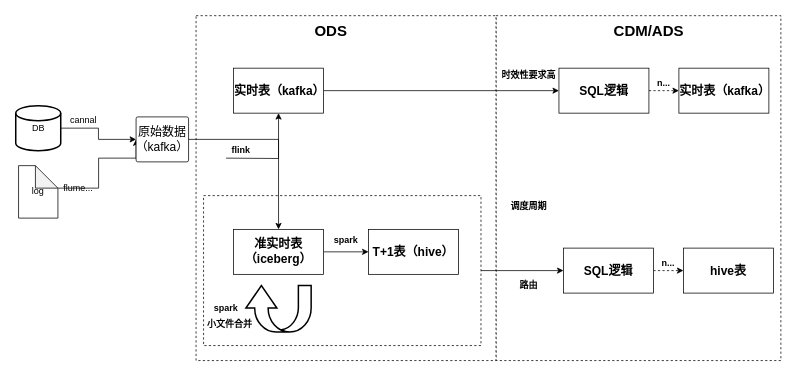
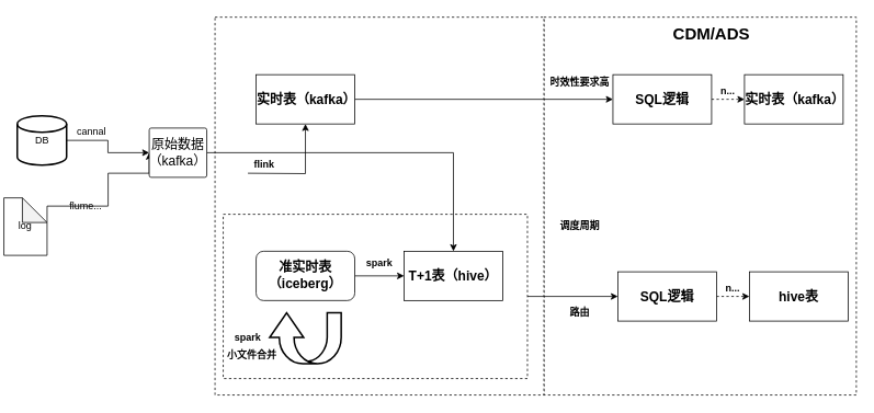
  <mxCell id="0" />
  <mxCell id="1" parent="0" />
  <mxCell id="2" value="" style="rounded=0;whiteSpace=wrap;html=1;dashed=1;" diagramCategory="general" diagramName="Rectangle" vertex="1" parent="1"><mxGeometry x="661" y="20" width="380" height="460" as="geometry" /></mxCell>
  <mxCell id="3" value="" style="rounded=0;whiteSpace=wrap;html=1;dashed=1;" diagramCategory="general" diagramName="Rectangle" vertex="1" parent="1"><mxGeometry x="261" y="20" width="400" height="460" as="geometry" /></mxCell>
  <mxCell id="4" style="edgeStyle=orthogonalEdgeStyle;rounded=0;orthogonalLoop=1;jettySize=auto;html=1;exitX=1;exitY=0.5;exitDx=0;exitDy=0;entryX=0;entryY=0.5;entryDx=0;entryDy=0;" edge="1" parent="1" source="5" target="25"><mxGeometry relative="1" as="geometry" /></mxCell>
  <mxCell id="5" value="" style="rounded=0;whiteSpace=wrap;html=1;dashed=1;" diagramCategory="general" diagramName="Rectangle" vertex="1" parent="1"><mxGeometry x="271" y="260" width="370" height="200" as="geometry" /></mxCell>
  <mxCell id="6" style="edgeStyle=orthogonalEdgeStyle;rounded=0;orthogonalLoop=1;jettySize=auto;html=1;exitX=1;exitY=0.5;exitDx=0;exitDy=0;entryX=0;entryY=0.5;entryDx=0;entryDy=0;fontSize=20;" edge="1" parent="1" source="7" target="30"><mxGeometry relative="1" as="geometry" /></mxCell>
  <mxCell id="7" value="&lt;span style=&quot;font-size: 16px;&quot;&gt;实时表（kafka）&lt;/span&gt;" style="rounded=0;whiteSpace=wrap;html=1;fontStyle=1;" diagramCategory="general" diagramName="Rectangle" vertex="1" parent="1"><mxGeometry x="311" y="90" width="120" height="60" as="geometry" /></mxCell>
  <mxCell id="8" style="edgeStyle=orthogonalEdgeStyle;rounded=0;orthogonalLoop=1;jettySize=auto;html=1;exitX=1;exitY=0.5;exitDx=0;exitDy=0;" edge="1" parent="1" target="7"><mxGeometry relative="1" as="geometry"><mxPoint x="301" y="210" as="sourcePoint" /></mxGeometry></mxCell>
- <mxCell id="9" style="edgeStyle=orthogonalEdgeStyle;rounded=0;orthogonalLoop=1;jettySize=auto;html=1;" edge="1" parent="1" source="16" target="11"><mxGeometry relative="1" as="geometry"><mxPoint x="301" y="210" as="sourcePoint" /></mxGeometry></mxCell>
+ <mxCell id="9" style="edgeStyle=orthogonalEdgeStyle;rounded=0;orthogonalLoop=1;jettySize=auto;html=1;" edge="1" parent="1" source="16" target="22"><mxGeometry relative="1" as="geometry"><mxPoint x="301" y="210" as="sourcePoint" /></mxGeometry></mxCell>
  <mxCell id="10" style="edgeStyle=orthogonalEdgeStyle;rounded=0;orthogonalLoop=1;jettySize=auto;html=1;exitX=1;exitY=0.5;exitDx=0;exitDy=0;entryX=0;entryY=0.5;entryDx=0;entryDy=0;" edge="1" parent="1" source="11" target="22"><mxGeometry relative="1" as="geometry" /></mxCell>
- <mxCell id="11" value="&lt;span style=&quot;font-size: 16px;&quot;&gt;准实时表（iceberg）&lt;/span&gt;" style="rounded=0;whiteSpace=wrap;html=1;fontStyle=1;" diagramCategory="general" diagramName="Rectangle" vertex="1" parent="1"><mxGeometry x="311" y="305" width="120" height="60" as="geometry" /></mxCell>
+ <mxCell id="11" value="&lt;span style=&quot;font-size: 16px;&quot;&gt;准实时表（iceberg）&lt;/span&gt;" style="whiteSpace=wrap;html=1;fontStyle=1;rounded=1;" diagramCategory="general" diagramName="Rectangle" vertex="1" parent="1"><mxGeometry x="311" y="305" width="120" height="60" as="geometry" /></mxCell>
  <mxCell id="12" style="edgeStyle=orthogonalEdgeStyle;rounded=0;orthogonalLoop=1;jettySize=auto;html=1;" edge="1" parent="1" source="13" target="16"><mxGeometry relative="1" as="geometry" /></mxCell>
  <mxCell id="13" value="DB" style="shape=mxgraph.flowchart.database;whiteSpace=wrap;html=1;fillColor=#ffffff;strokeColor=#000000;strokeWidth=2;" diagramCategory="Flowchart" diagramName="Database" vertex="1" parent="1"><mxGeometry x="20.5" y="140" width="60" height="60" as="geometry" /></mxCell>
  <mxCell id="14" style="edgeStyle=orthogonalEdgeStyle;rounded=0;orthogonalLoop=1;jettySize=auto;html=1;exitX=0;exitY=0;exitDx=52.5;exitDy=30;exitPerimeter=0;entryX=0;entryY=0.5;entryDx=0;entryDy=0;" edge="1" parent="1" source="15" target="16"><mxGeometry relative="1" as="geometry"><Array as="points"><mxPoint x="131" y="250" /><mxPoint x="131" y="210" /></Array></mxGeometry></mxCell>
- <mxCell id="15" value="log" style="shape=note;whiteSpace=wrap;html=1;backgroundOutline=1;darkOpacity=0.05;" diagramCategory="general" diagramName="Note" vertex="1" parent="1"><mxGeometry x="24.25" y="220" width="52.5" height="70" as="geometry" /></mxCell>
+ <mxCell id="15" value="log" style="shape=note;whiteSpace=wrap;html=1;backgroundOutline=1;darkOpacity=0.05;" diagramCategory="general" diagramName="Note" vertex="1" parent="1"><mxGeometry x="4.25" y="240" width="52.5" height="70" as="geometry" /></mxCell>
  <mxCell id="16" value="&lt;span style=&quot;font-size: 16px;&quot;&gt;原始数据（kafka）&lt;/span&gt;" style="rounded=1;whiteSpace=wrap;html=1;arcSize=4;" diagramCategory="general" diagramName="RoundedRectangle" vertex="1" parent="1"><mxGeometry x="181" y="155" width="70" height="60" as="geometry" /></mxCell>
  <mxCell id="17" value="cannal" style="text;html=1;strokeColor=none;fillColor=none;align=center;verticalAlign=middle;whiteSpace=wrap;rounded=0;" diagramCategory="general" diagramName="text" vertex="1" parent="1"><mxGeometry x="91" y="150" width="40" height="20" as="geometry" /></mxCell>
  <mxCell id="18" value="flume..." style="text;html=1;strokeColor=none;fillColor=none;align=center;verticalAlign=middle;whiteSpace=wrap;rounded=0;" diagramCategory="general" diagramName="text" vertex="1" parent="1"><mxGeometry x="83.5" y="240" width="40" height="20" as="geometry" /></mxCell>
  <mxCell id="19" value="&lt;b&gt;flink&lt;/b&gt;" style="text;html=1;strokeColor=none;fillColor=none;align=center;verticalAlign=middle;whiteSpace=wrap;rounded=0;" diagramCategory="general" diagramName="text" vertex="1" parent="1"><mxGeometry x="301" y="190" width="40" height="20" as="geometry" /></mxCell>
  <mxCell id="20" value="" style="shape=mxgraph.arrows.u_turn_up_arrow;whiteSpace=wrap;html=1;fillColor=#ffffff;strokeColor=#000000;strokeWidth=2;" diagramCategory="arrow" diagramName="UTurnUpArrow" vertex="1" parent="1"><mxGeometry x="327.5" y="380" width="87" height="62" as="geometry" /></mxCell>
  <mxCell id="21" value="&lt;b&gt;spark&lt;/b&gt;" style="text;html=1;strokeColor=none;fillColor=none;align=center;verticalAlign=middle;whiteSpace=wrap;rounded=0;" diagramCategory="general" diagramName="text" vertex="1" parent="1"><mxGeometry x="281" y="401" width="40" height="20" as="geometry" /></mxCell>
  <mxCell id="22" value="&lt;span style=&quot;font-size: 16px;&quot;&gt;T+1表（hive）&lt;/span&gt;" style="rounded=0;whiteSpace=wrap;html=1;fontStyle=1;" diagramCategory="general" diagramName="Rectangle" vertex="1" parent="1"><mxGeometry x="491" y="305" width="120" height="60" as="geometry" /></mxCell>
  <mxCell id="23" value="&lt;b&gt;spark&lt;/b&gt;" style="text;html=1;strokeColor=none;fillColor=none;align=center;verticalAlign=middle;whiteSpace=wrap;rounded=0;" diagramCategory="general" diagramName="text" vertex="1" parent="1"><mxGeometry x="441" y="310" width="40" height="20" as="geometry" /></mxCell>
  <mxCell id="24" style="edgeStyle=orthogonalEdgeStyle;rounded=0;orthogonalLoop=1;jettySize=auto;html=1;exitX=1;exitY=0.5;exitDx=0;exitDy=0;fontSize=20;dashed=1;" edge="1" parent="1" source="25" target="34"><mxGeometry relative="1" as="geometry" /></mxCell>
  <mxCell id="25" value="&lt;font style=&quot;font-size: 16px;&quot;&gt;SQL逻辑&lt;/font&gt;" style="rounded=0;whiteSpace=wrap;html=1;fontStyle=1;" diagramCategory="general" diagramName="Rectangle" vertex="1" parent="1"><mxGeometry x="751" y="330" width="120" height="60" as="geometry" /></mxCell>
  <mxCell id="26" value="&lt;b&gt;调度周期&lt;/b&gt;" style="text;html=1;strokeColor=none;fillColor=none;align=center;verticalAlign=middle;whiteSpace=wrap;rounded=0;" diagramCategory="general" diagramName="text" vertex="1" parent="1"><mxGeometry x="675" y="265" width="60" height="20" as="geometry" /></mxCell>
  <mxCell id="27" value="&lt;b&gt;小文件合并&lt;/b&gt;" style="text;html=1;strokeColor=none;fillColor=none;align=center;verticalAlign=middle;whiteSpace=wrap;rounded=0;" diagramCategory="general" diagramName="text" vertex="1" parent="1"><mxGeometry x="271" y="422" width="70" height="20" as="geometry" /></mxCell>
- <mxCell id="28" value="ODS" style="text;html=1;strokeColor=none;fillColor=none;align=center;verticalAlign=middle;whiteSpace=wrap;rounded=0;fontStyle=1;fontSize=20;" diagramCategory="general" diagramName="text" vertex="1" parent="1"><mxGeometry x="391" y="30" width="100" height="20" as="geometry" /></mxCell>
  <mxCell id="29" style="edgeStyle=orthogonalEdgeStyle;rounded=0;orthogonalLoop=1;jettySize=auto;html=1;exitX=1;exitY=0.5;exitDx=0;exitDy=0;fontSize=20;dashed=1;" edge="1" parent="1" source="30" target="33"><mxGeometry relative="1" as="geometry" /></mxCell>
  <mxCell id="30" value="&lt;span style=&quot;font-size: 16px;&quot;&gt;SQL逻辑&lt;/span&gt;" style="rounded=0;whiteSpace=wrap;html=1;fontStyle=1;" diagramCategory="general" diagramName="Rectangle" vertex="1" parent="1"><mxGeometry x="745" y="90" width="120" height="60" as="geometry" /></mxCell>
  <mxCell id="31" value="&lt;b&gt;时效性要求高&lt;/b&gt;" style="text;html=1;strokeColor=none;fillColor=none;align=center;verticalAlign=middle;whiteSpace=wrap;rounded=0;" diagramCategory="general" diagramName="text" vertex="1" parent="1"><mxGeometry x="665" y="90" width="80" height="20" as="geometry" /></mxCell>
  <mxCell id="32" value="CDM/ADS" style="text;html=1;strokeColor=none;fillColor=none;align=center;verticalAlign=middle;whiteSpace=wrap;rounded=0;fontStyle=1;fontSize=20;" diagramCategory="general" diagramName="text" vertex="1" parent="1"><mxGeometry x="815" y="30" width="100" height="20" as="geometry" /></mxCell>
  <mxCell id="33" value="&lt;span style=&quot;font-size: 16px;&quot;&gt;实时表（kafka）&lt;/span&gt;" style="rounded=0;whiteSpace=wrap;html=1;fontStyle=1;" diagramCategory="general" diagramName="Rectangle" vertex="1" parent="1"><mxGeometry x="905" y="90" width="120" height="60" as="geometry" /></mxCell>
  <mxCell id="34" value="&lt;span style=&quot;font-size: 16px;&quot;&gt;hive表&lt;/span&gt;" style="rounded=0;whiteSpace=wrap;html=1;fontStyle=1;" diagramCategory="general" diagramName="Rectangle" vertex="1" parent="1"><mxGeometry x="911" y="330" width="120" height="60" as="geometry" /></mxCell>
  <mxCell id="35" value="n..." style="text;html=1;strokeColor=none;fillColor=none;align=center;verticalAlign=middle;whiteSpace=wrap;rounded=0;fontStyle=1;" diagramCategory="general" diagramName="text" vertex="1" parent="1"><mxGeometry x="865" y="100" width="40" height="20" as="geometry" /></mxCell>
  <mxCell id="36" value="&lt;b&gt;路由&lt;/b&gt;" style="text;html=1;strokeColor=none;fillColor=none;align=center;verticalAlign=middle;whiteSpace=wrap;rounded=0;" diagramCategory="general" diagramName="text" vertex="1" parent="1"><mxGeometry x="675" y="370" width="60" height="20" as="geometry" /></mxCell>
  <mxCell id="37" value="n..." style="text;html=1;strokeColor=none;fillColor=none;align=center;verticalAlign=middle;whiteSpace=wrap;rounded=0;fontStyle=1;" diagramCategory="general" diagramName="text" vertex="1" parent="1"><mxGeometry x="871" y="340" width="40" height="20" as="geometry" /></mxCell>
